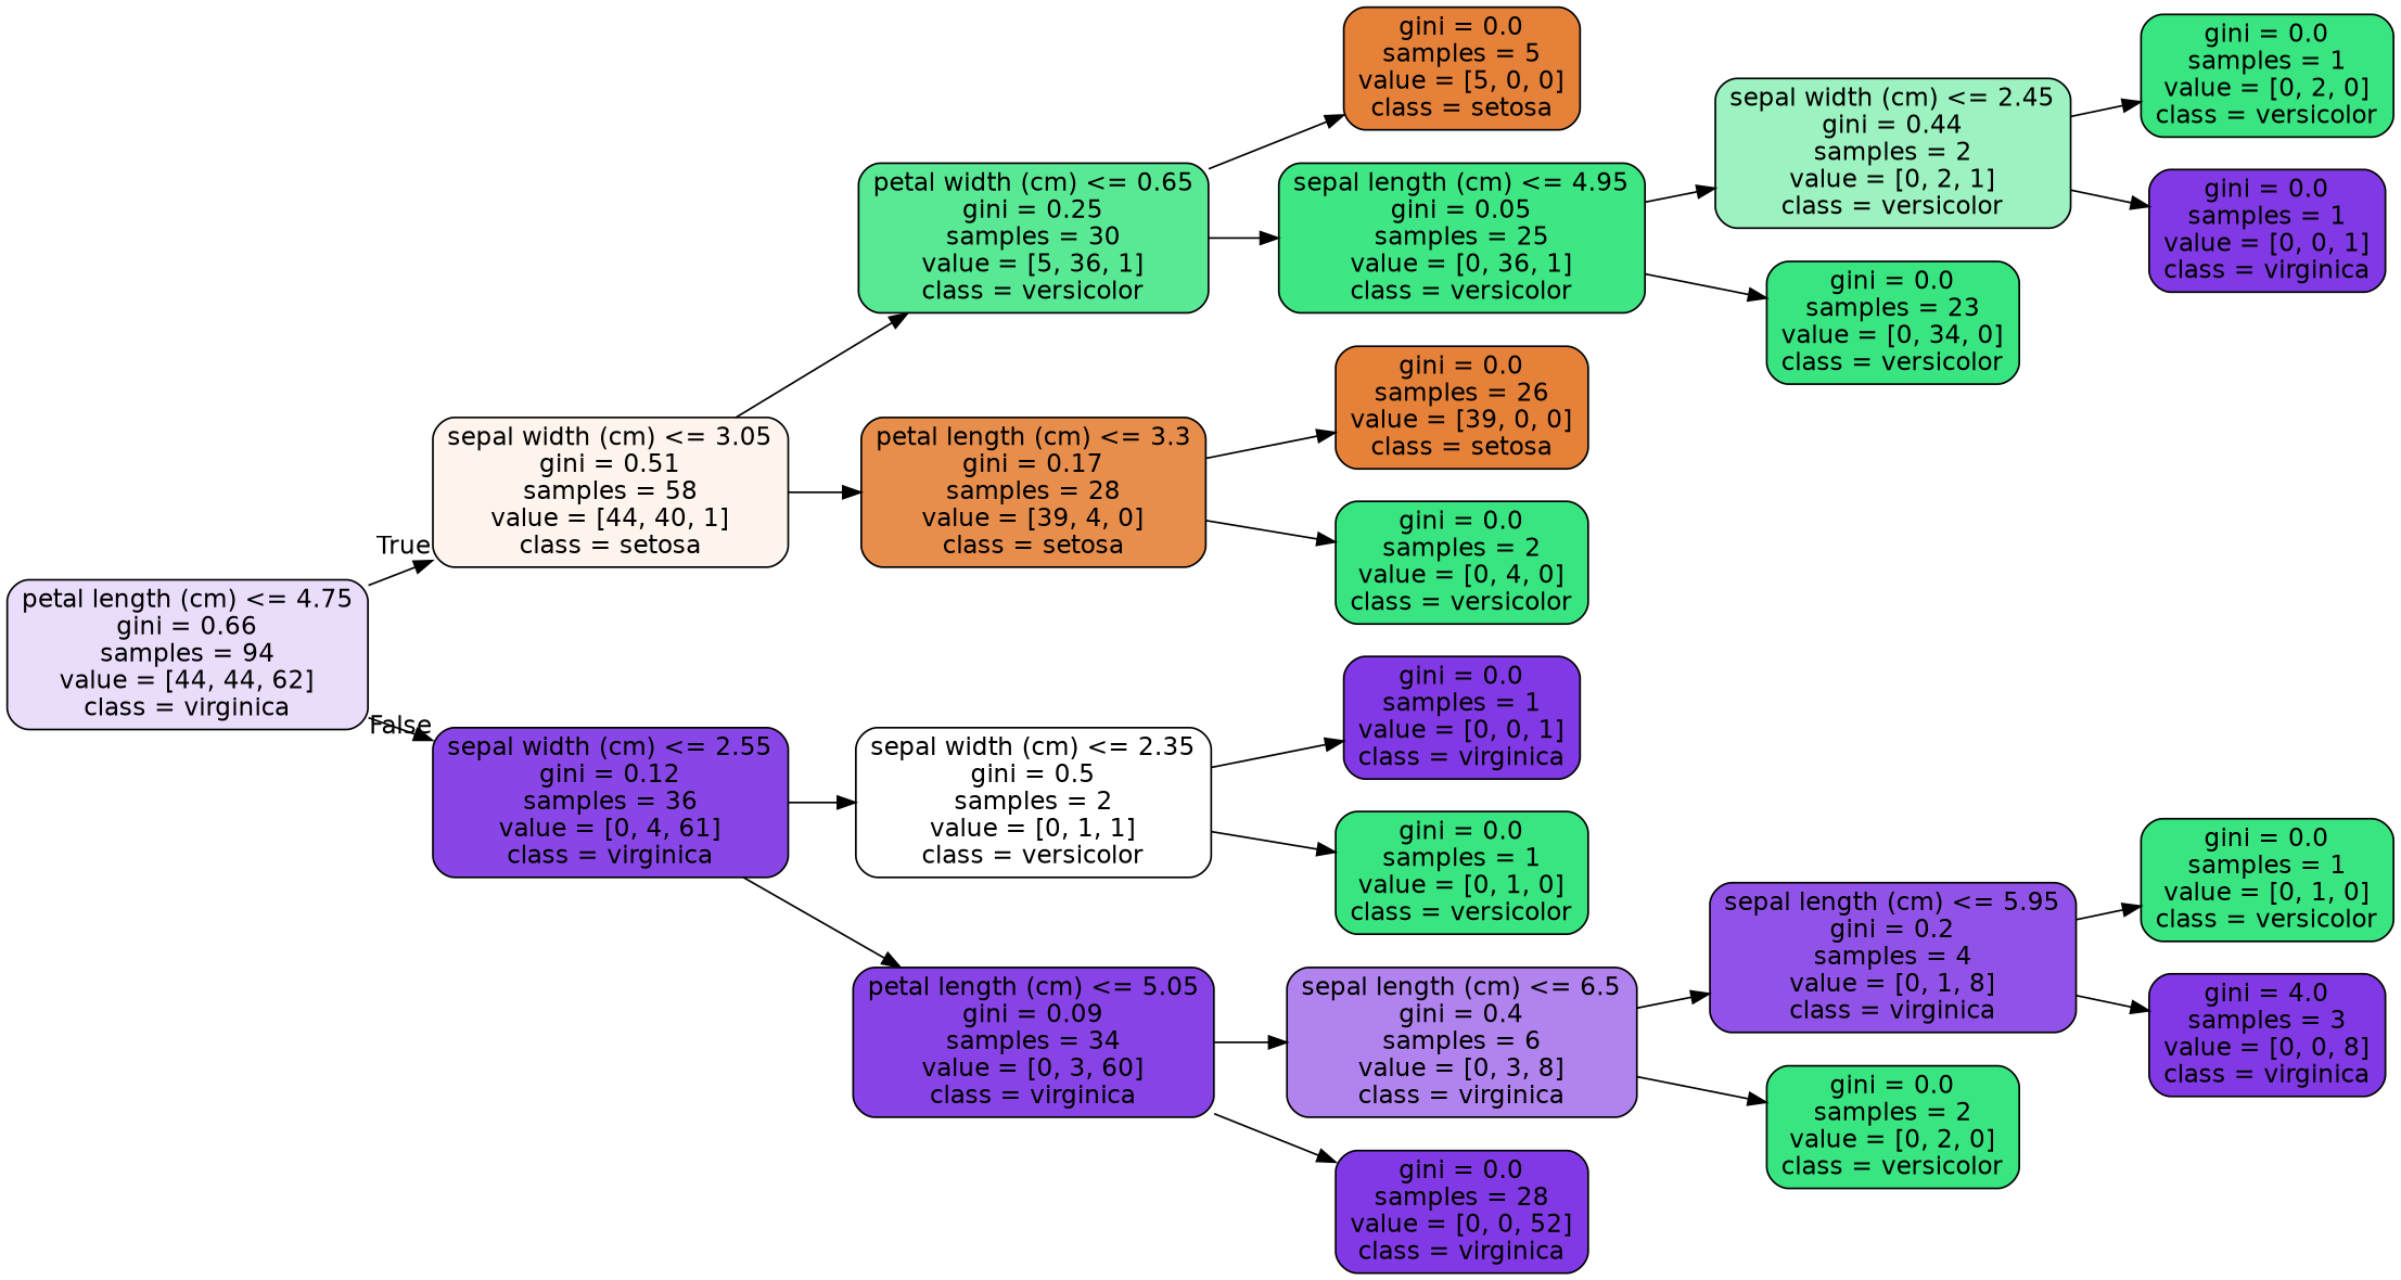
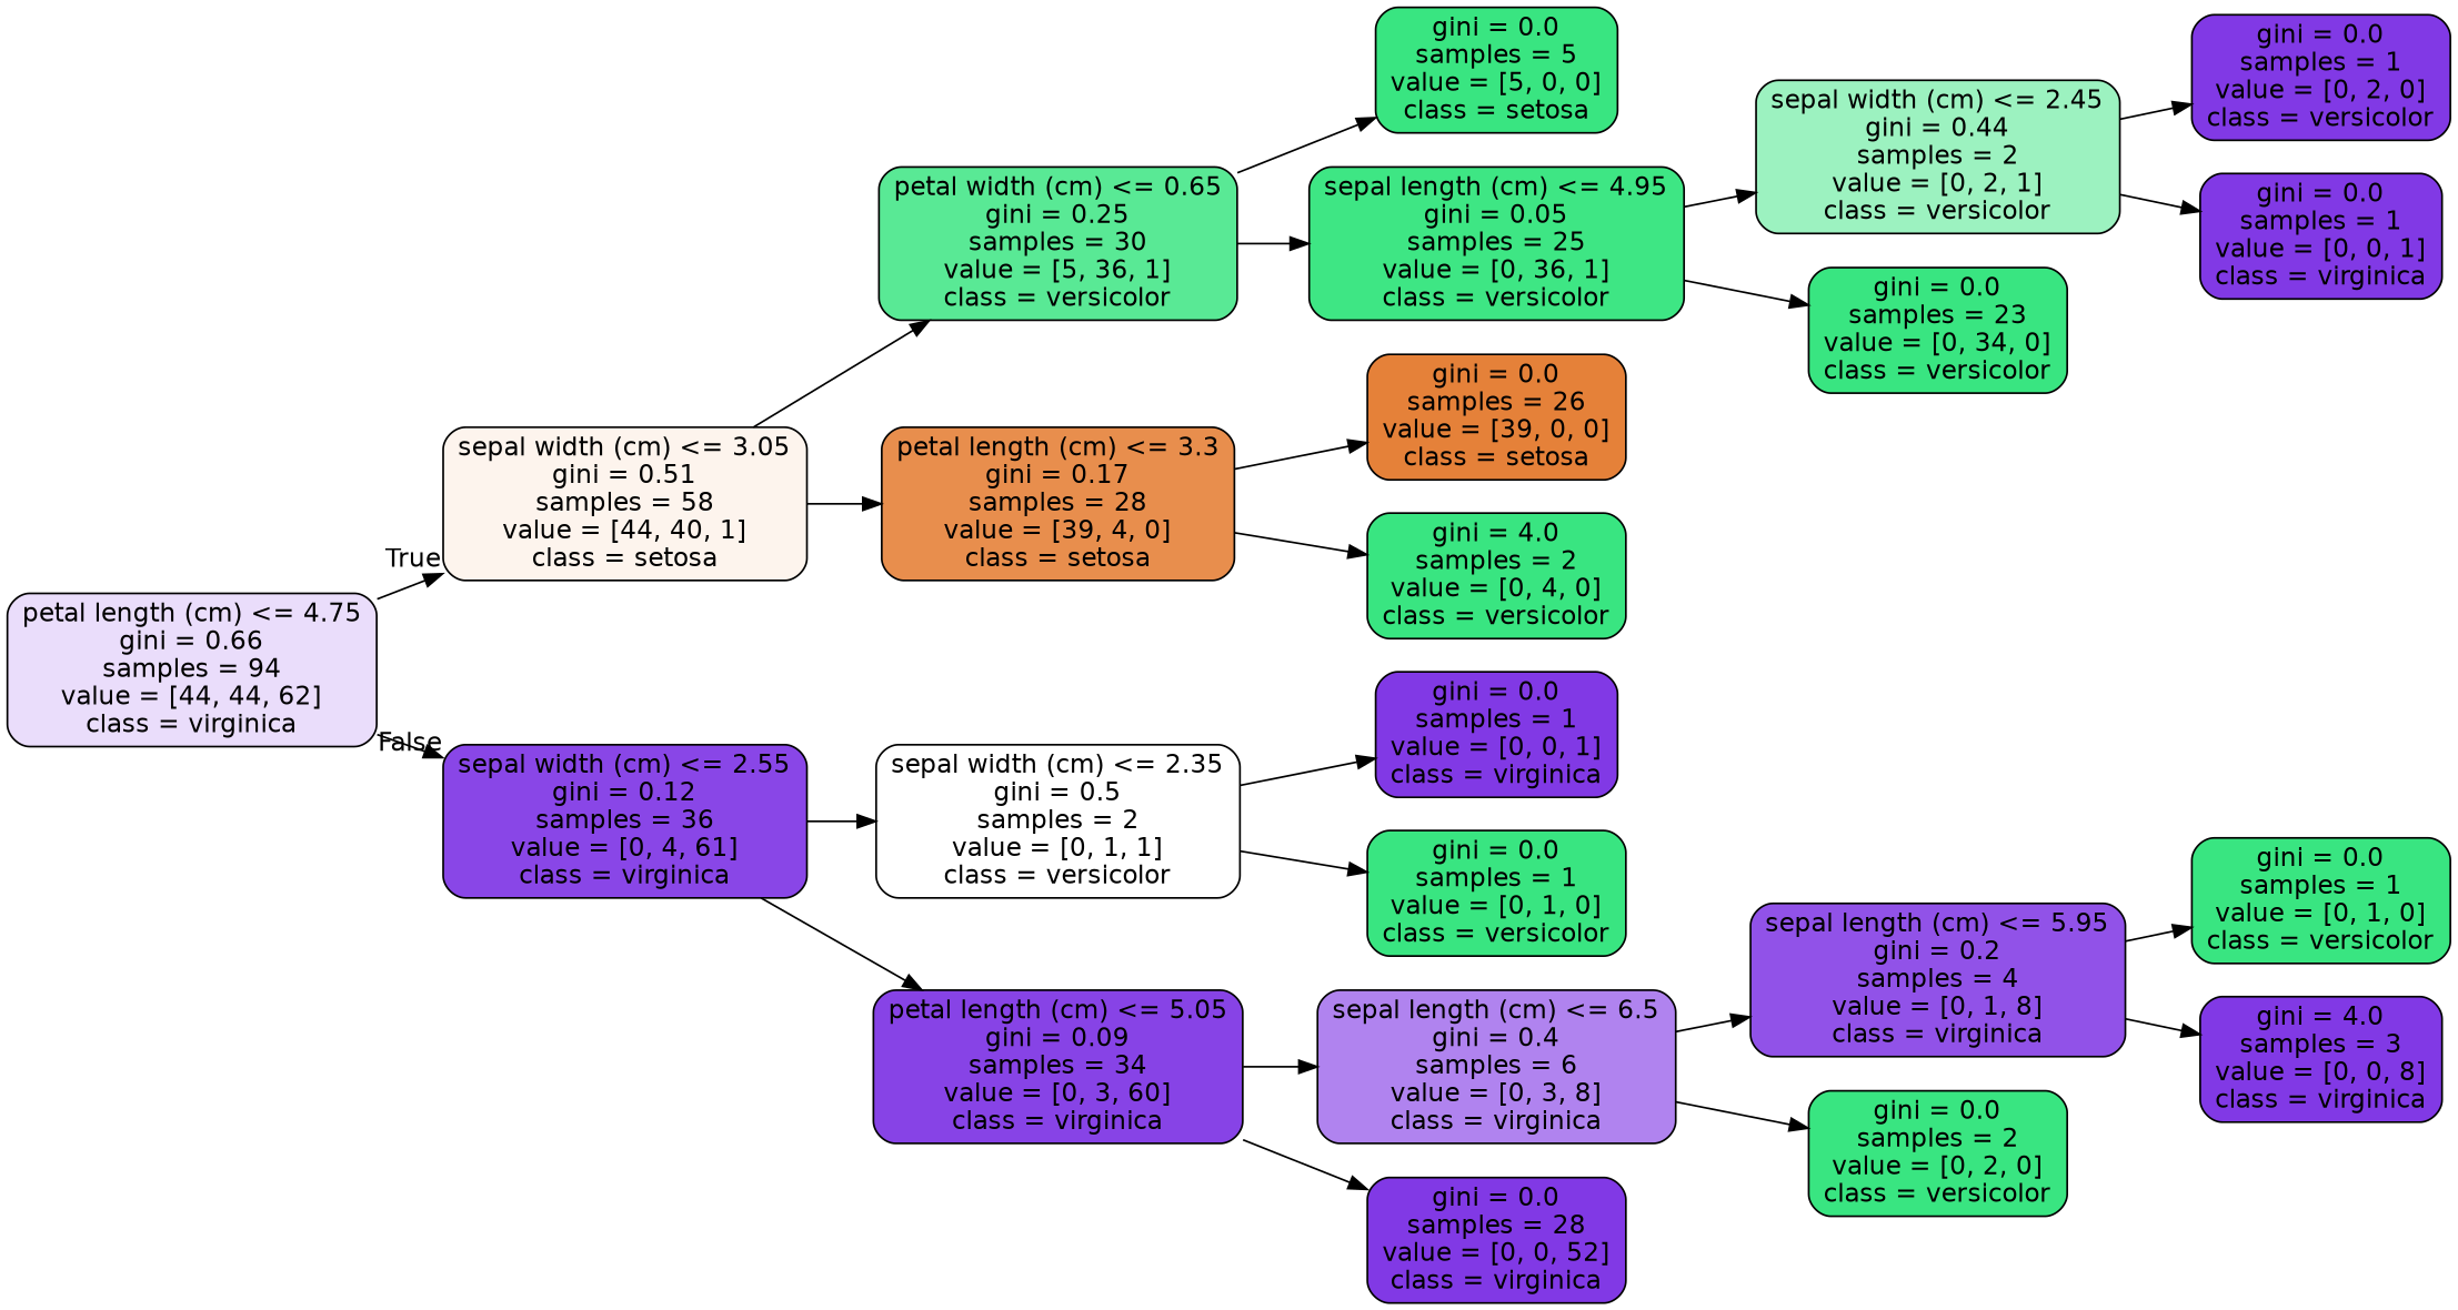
  digraph {
    rankdir=LR
    node [color=black fillcolor="#39e581" fontname=helvetica shape=box style="filled, rounded"]
    edge [fontname=helvetica]
    n1 [fillcolor="#eaddfb" label="petal length (cm) <= 4.75\ngini = 0.66\nsamples = 94\nvalue = [44, 44, 62]\nclass = virginica"]
    n2 [fillcolor="#fdf4ed" label="sepal width (cm) <= 3.05\ngini = 0.51\nsamples = 58\nvalue = [44, 40, 1]\nclass = setosa"]
    n3 [fillcolor="#8946e7" label="sepal width (cm) <= 2.55\ngini = 0.12\nsamples = 36\nvalue = [0, 4, 61]\nclass = virginica"]
    n4 [fillcolor="#59e995" label="petal width (cm) <= 0.65\ngini = 0.25\nsamples = 30\nvalue = [5, 36, 1]\nclass = versicolor"]
    n5 [fillcolor="#e88e4d" label="petal length (cm) <= 3.3\ngini = 0.17\nsamples = 28\nvalue = [39, 4, 0]\nclass = setosa"]
    n6 [fillcolor="#ffffff" label="sepal width (cm) <= 2.35\ngini = 0.5\nsamples = 2\nvalue = [0, 1, 1]\nclass = versicolor"]
    n7 [fillcolor="#8743e6" label="petal length (cm) <= 5.05\ngini = 0.09\nsamples = 34\nvalue = [0, 3, 60]\nclass = virginica"]
-   n8 [fillcolor="#e58139" label="gini = 0.0\nsamples = 5\nvalue = [5, 0, 0]\nclass = setosa"]
+   n8 [label="gini = 0.0\nsamples = 5\nvalue = [5, 0, 0]\nclass = setosa"]
    n9 [fillcolor="#3ee684" label="sepal length (cm) <= 4.95\ngini = 0.05\nsamples = 25\nvalue = [0, 36, 1]\nclass = versicolor"]
    n10 [fillcolor="#e58139" label="gini = 0.0\nsamples = 26\nvalue = [39, 0, 0]\nclass = setosa"]
-   n11 [label="gini = 0.0\nsamples = 2\nvalue = [0, 4, 0]\nclass = versicolor"]
+   n11 [label="gini = 4.0\nsamples = 2\nvalue = [0, 4, 0]\nclass = versicolor"]
    n12 [fillcolor="#9cf2c0" label="sepal width (cm) <= 2.45\ngini = 0.44\nsamples = 2\nvalue = [0, 2, 1]\nclass = versicolor"]
    n13 [label="gini = 0.0\nsamples = 23\nvalue = [0, 34, 0]\nclass = versicolor"]
-   n14 [label="gini = 0.0\nsamples = 1\nvalue = [0, 2, 0]\nclass = versicolor"]
+   n14 [fillcolor="#8139e5" label="gini = 0.0\nsamples = 1\nvalue = [0, 2, 0]\nclass = versicolor"]
    n15 [fillcolor="#8139e5" label="gini = 0.0\nsamples = 1\nvalue = [0, 0, 1]\nclass = virginica"]
    n16 [fillcolor="#8139e5" label="gini = 0.0\nsamples = 1\nvalue = [0, 0, 1]\nclass = virginica"]
    n17 [label="gini = 0.0\nsamples = 1\nvalue = [0, 1, 0]\nclass = versicolor"]
    n18 [fillcolor="#b083ef" label="sepal length (cm) <= 6.5\ngini = 0.4\nsamples = 6\nvalue = [0, 3, 8]\nclass = virginica"]
    n19 [fillcolor="#8139e5" label="gini = 0.0\nsamples = 28\nvalue = [0, 0, 52]\nclass = virginica"]
    n20 [fillcolor="#9152e8" label="sepal length (cm) <= 5.95\ngini = 0.2\nsamples = 4\nvalue = [0, 1, 8]\nclass = virginica"]
    n21 [label="gini = 0.0\nsamples = 2\nvalue = [0, 2, 0]\nclass = versicolor"]
    n22 [label="gini = 0.0\nsamples = 1\nvalue = [0, 1, 0]\nclass = versicolor"]
    n23 [fillcolor="#8139e5" label="gini = 4.0\nsamples = 3\nvalue = [0, 0, 8]\nclass = virginica"]
    n1 -> n2 [headlabel=True labelangle=45 labeldistance=2.5]
    n1 -> n3 [headlabel=False labelangle=-45 labeldistance=2.5]
    n2 -> n4
    n2 -> n5
    n3 -> n6
    n3 -> n7
    n4 -> n8
    n4 -> n9
    n5 -> n10
    n5 -> n11
    n6 -> n16
    n6 -> n17
    n7 -> n18
    n7 -> n19
    n9 -> n12
    n9 -> n13
    n12 -> n14
    n12 -> n15
    n18 -> n20
    n18 -> n21
    n20 -> n22
    n20 -> n23
  }
